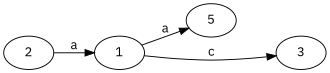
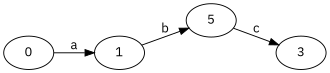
  digraph {
    final=3
    fontname="IBM Plex Sans"
    rankdir=LR
    node [fontname="IBM Plex Sans"]
    edge [fontname="IBM Plex Sans"]
-   0 [label=2]
+   0
    1
    n3 [label=5]
    3
    0 -> 1 [label=a]
-   1 -> n3 [label=a]
-   1 -> 3 [label=c]
+   1 -> n3 [label=b]
+   n3 -> 3 [label=c]
  }
